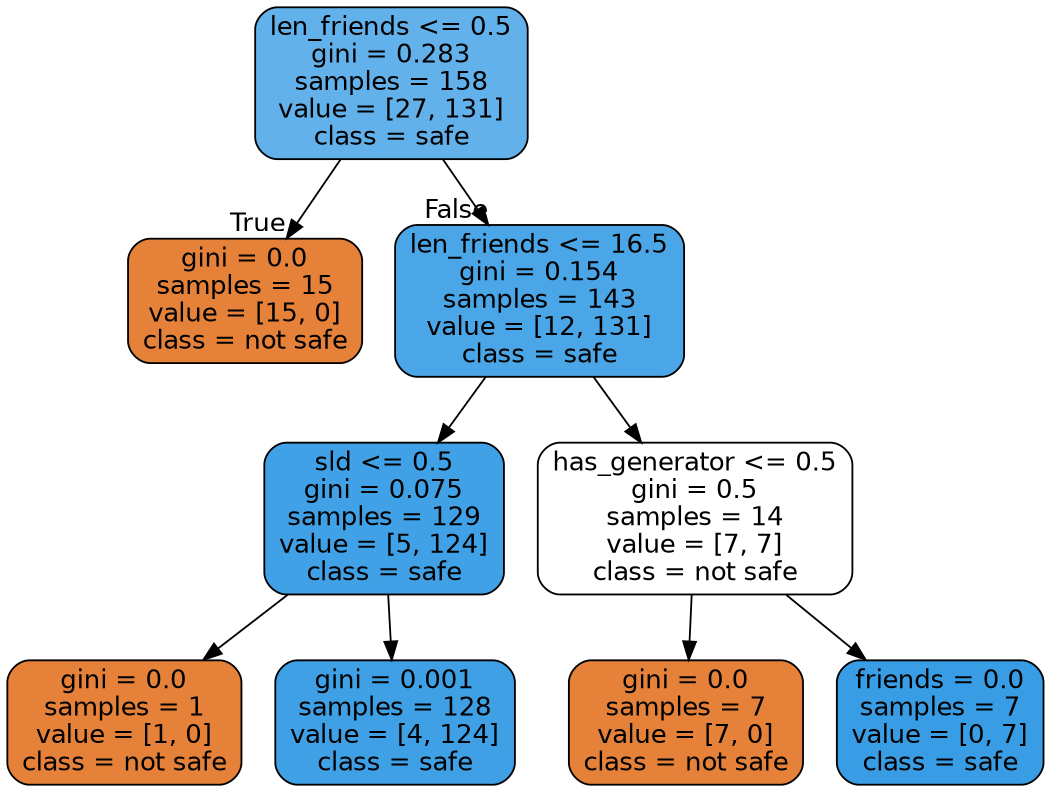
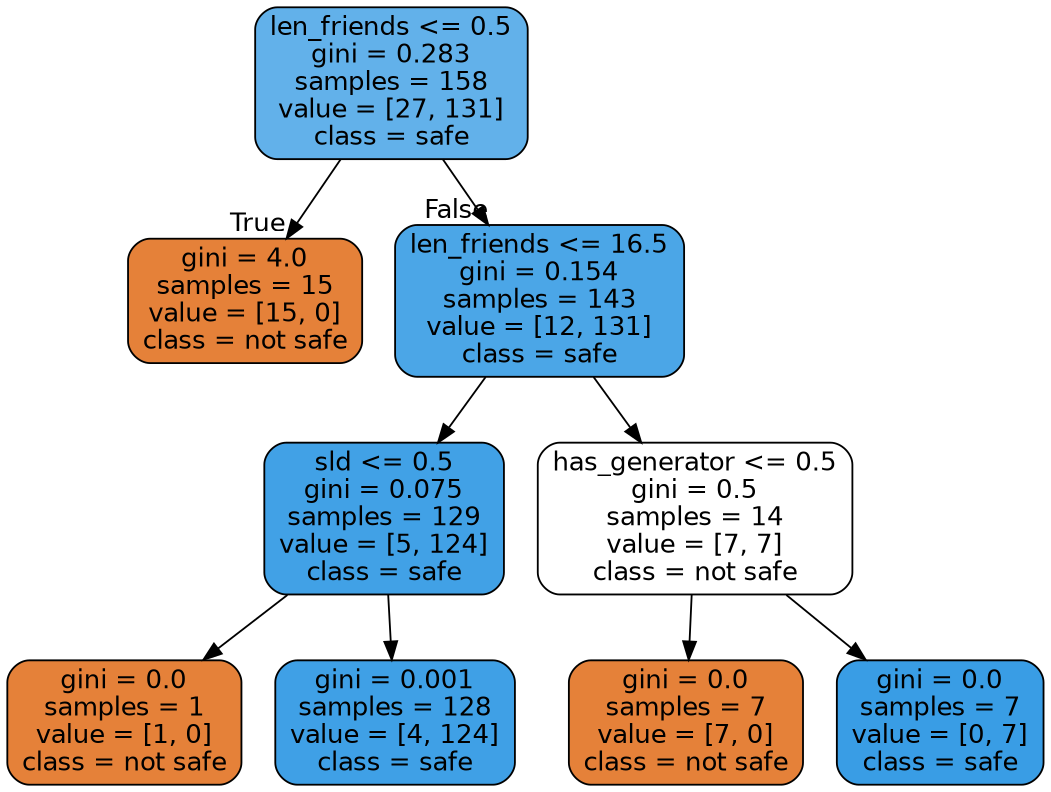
  digraph {
    node [color=black fillcolor="#e58139" fontname=helvetica shape=box style="filled, rounded"]
    edge [fontname=helvetica]
    n1 [fillcolor="#62b1ea" label="len_friends <= 0.5\ngini = 0.283\nsamples = 158\nvalue = [27, 131]\nclass = safe"]
-   n2 [label="gini = 0.0\nsamples = 15\nvalue = [15, 0]\nclass = not safe"]
+   n2 [label="gini = 4.0\nsamples = 15\nvalue = [15, 0]\nclass = not safe"]
    n3 [fillcolor="#4ba6e7" label="len_friends <= 16.5\ngini = 0.154\nsamples = 143\nvalue = [12, 131]\nclass = safe"]
    n4 [fillcolor="#41a1e6" label="sld <= 0.5\ngini = 0.075\nsamples = 129\nvalue = [5, 124]\nclass = safe"]
    n5 [fillcolor="#ffffff" label="has_generator <= 0.5\ngini = 0.5\nsamples = 14\nvalue = [7, 7]\nclass = not safe"]
    n6 [label="gini = 0.0\nsamples = 1\nvalue = [1, 0]\nclass = not safe"]
    n7 [fillcolor="#3fa0e6" label="gini = 0.001\nsamples = 128\nvalue = [4, 124]\nclass = safe"]
    n8 [label="gini = 0.0\nsamples = 7\nvalue = [7, 0]\nclass = not safe"]
-   n9 [fillcolor="#399de5" label="friends = 0.0\nsamples = 7\nvalue = [0, 7]\nclass = safe"]
+   n9 [fillcolor="#399de5" label="gini = 0.0\nsamples = 7\nvalue = [0, 7]\nclass = safe"]
    n1 -> n2 [headlabel=True labelangle=45 labeldistance=2.5]
    n1 -> n3 [headlabel=False labelangle=-45 labeldistance=2.5]
    n3 -> n4
    n3 -> n5
    n4 -> n6
    n4 -> n7
    n5 -> n8
    n5 -> n9
  }
